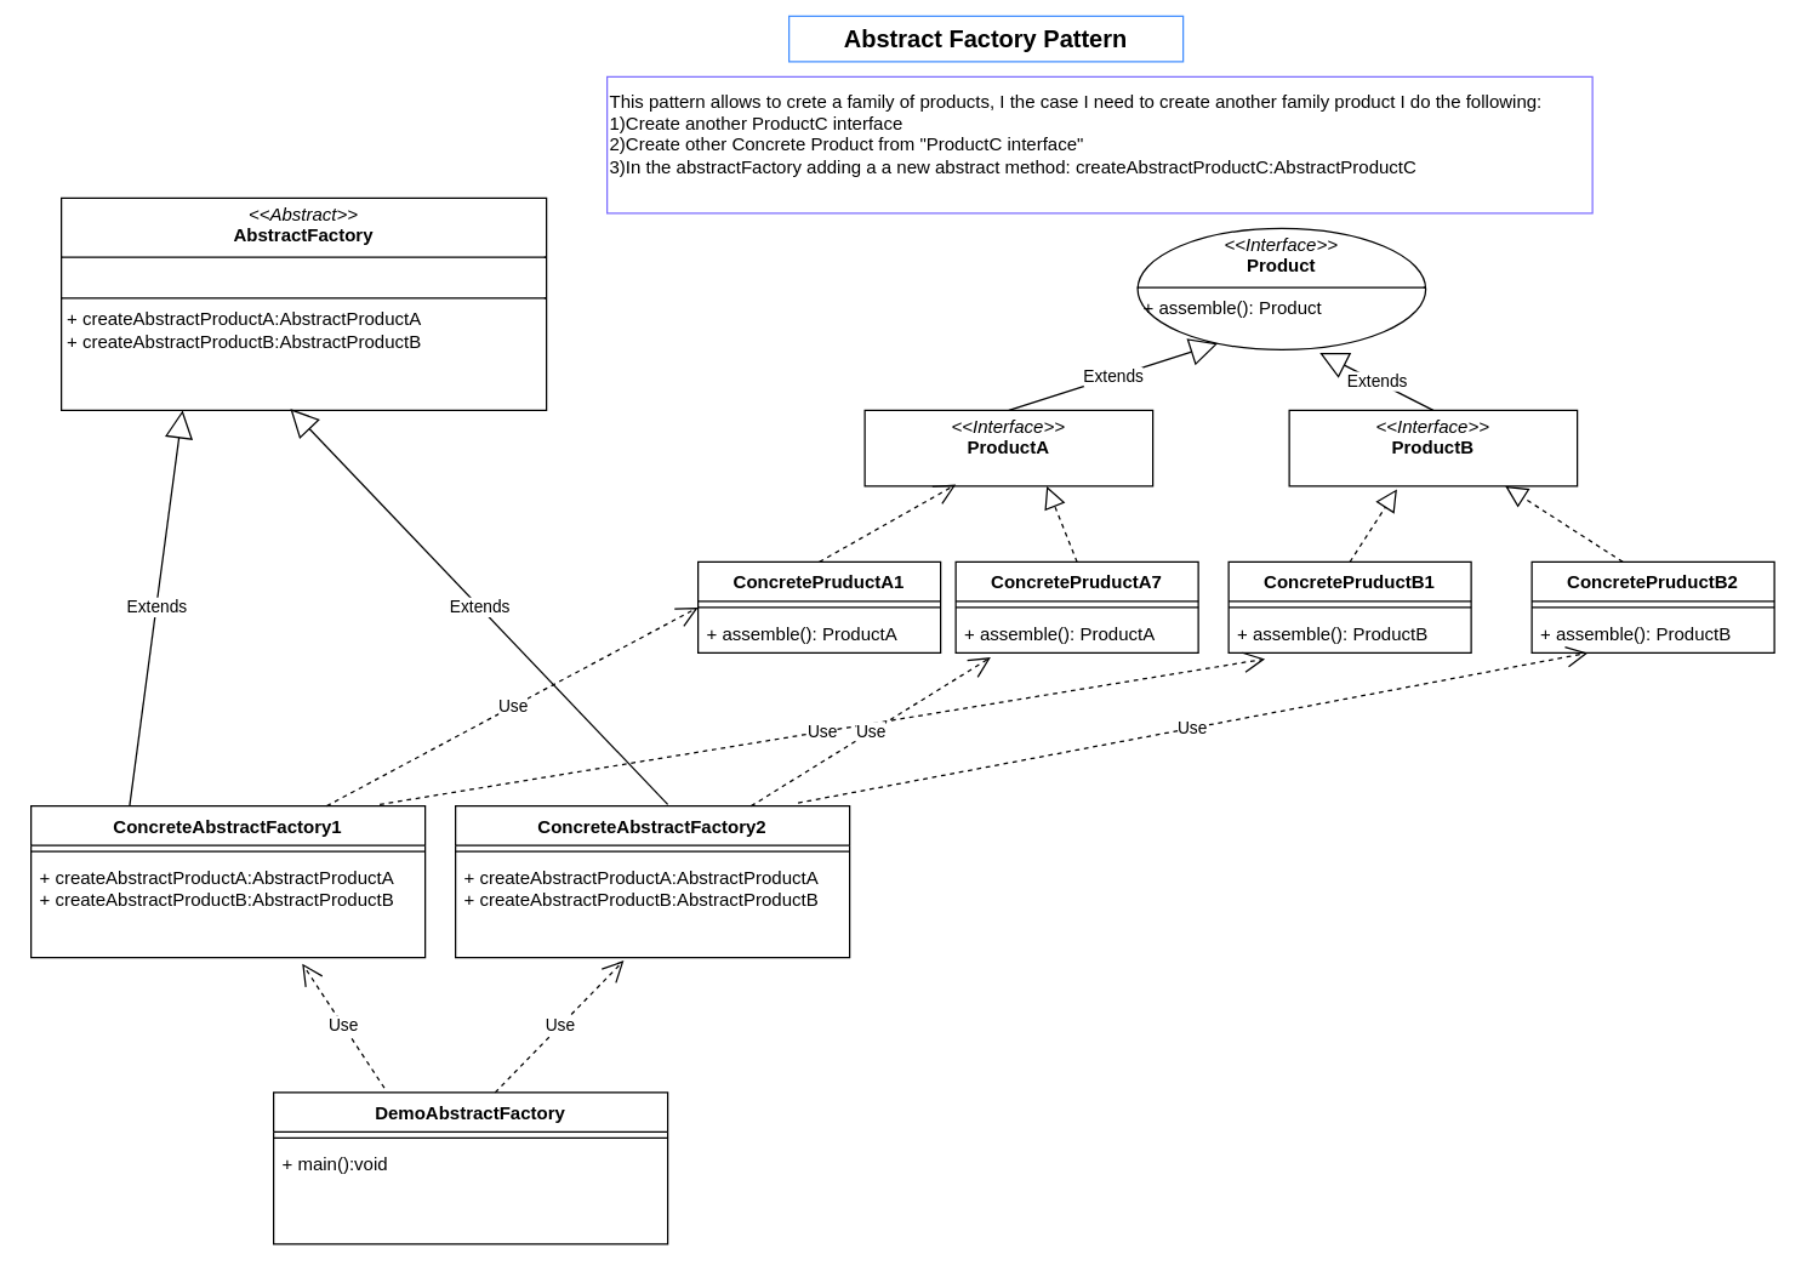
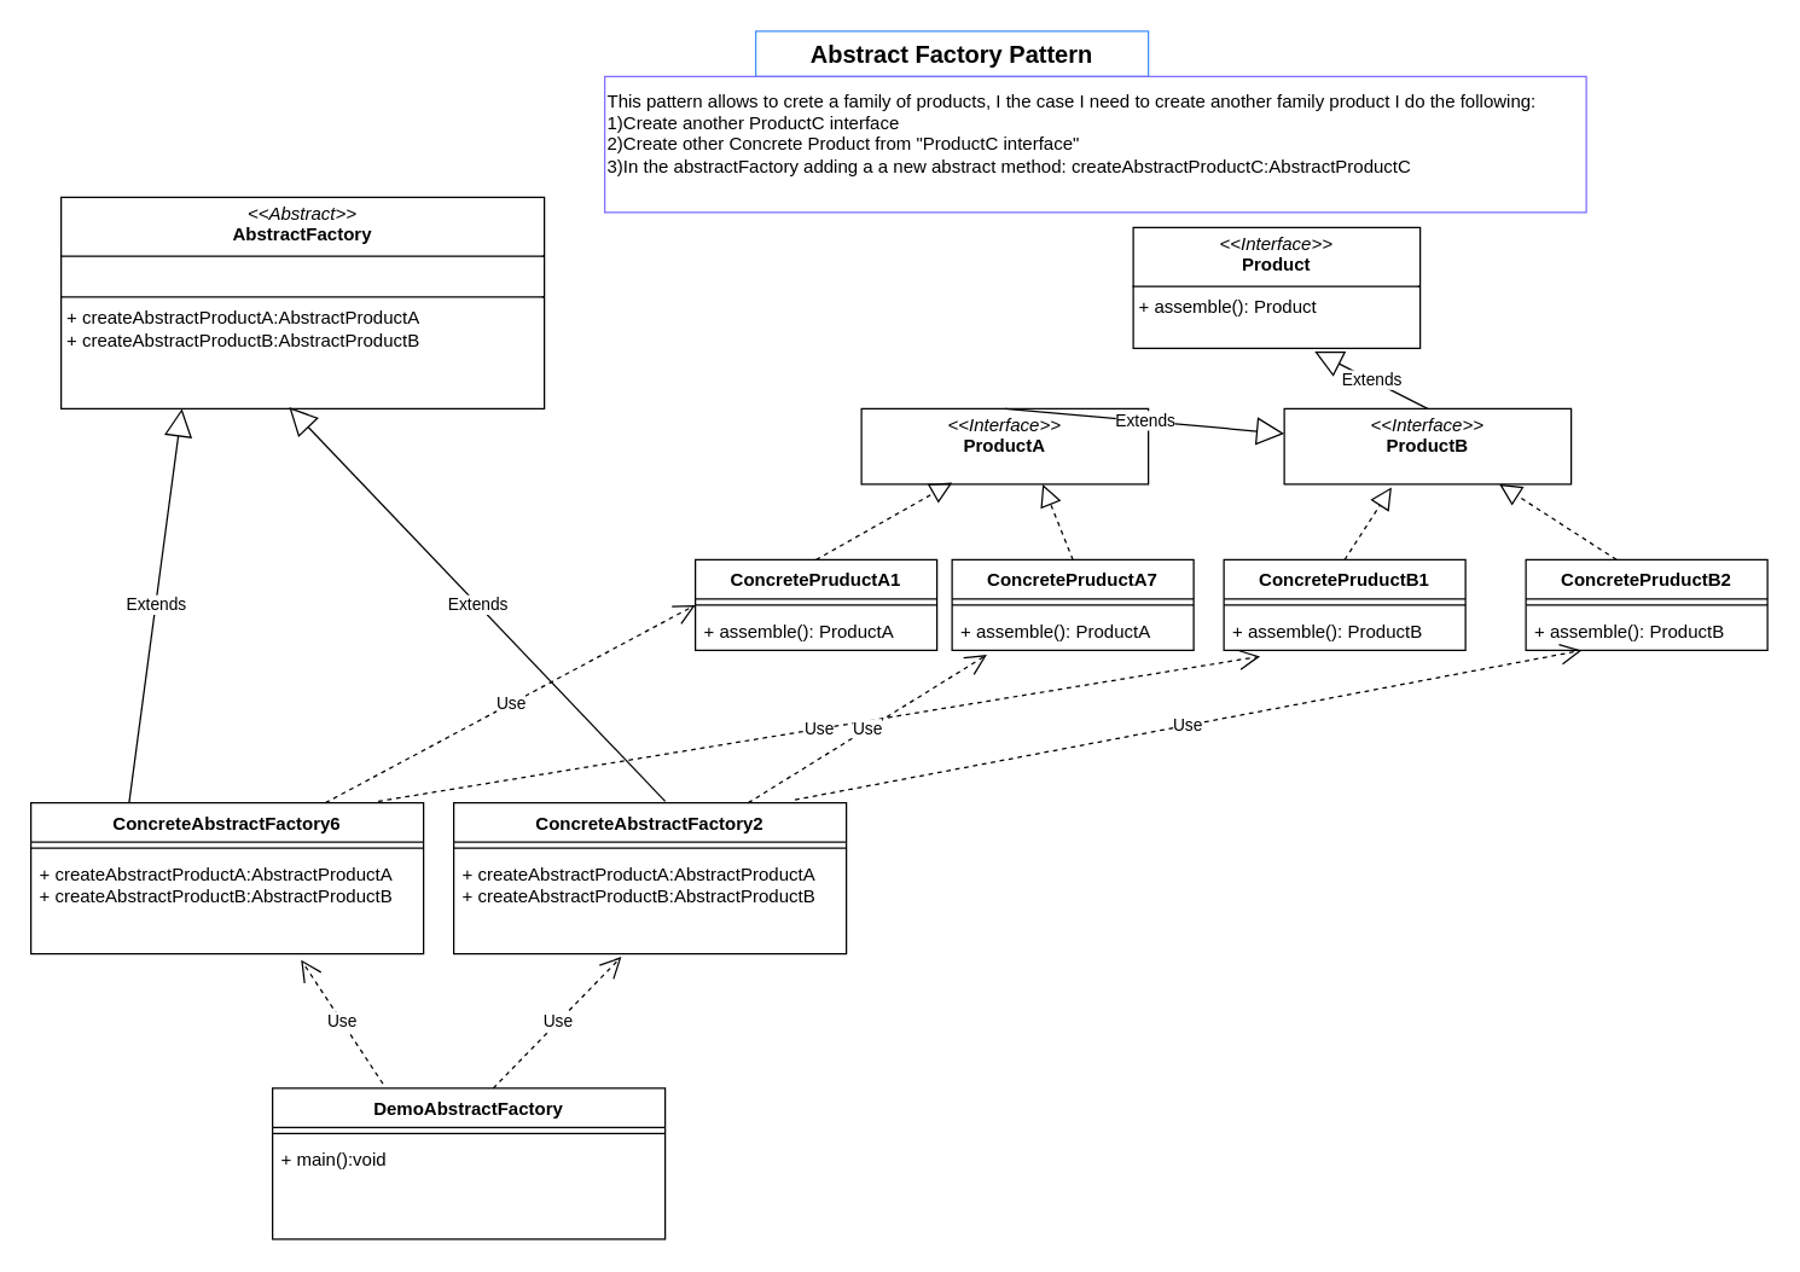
  <mxCell id="0" />
  <mxCell id="1" parent="0" />
- <mxCell id="2" value="Abstract Factory Pattern" style="text;html=1;align=center;verticalAlign=middle;whiteSpace=wrap;rounded=0;fontStyle=1;fontSize=16;fillColor=none;strokeColor=#428EFF;" vertex="1" parent="1"><mxGeometry x="520" y="10" width="260" height="30" as="geometry" /></mxCell>
+ <mxCell id="2" value="Abstract Factory Pattern" style="text;html=1;align=center;verticalAlign=middle;whiteSpace=wrap;rounded=0;fontStyle=1;fontSize=16;fillColor=none;strokeColor=#428EFF;" vertex="1" parent="1"><mxGeometry x="500" y="20" width="260" height="30" as="geometry" /></mxCell>
  <mxCell id="3" value="&lt;p style=&quot;margin:0px;margin-top:4px;text-align:center;&quot;&gt;&lt;i&gt;&amp;lt;&amp;lt;Abstract&amp;gt;&amp;gt;&lt;/i&gt;&lt;br&gt;&lt;b&gt;AbstractFactory&lt;/b&gt;&lt;/p&gt;&lt;hr size=&quot;1&quot; style=&quot;border-style:solid;&quot;&gt;&lt;p style=&quot;margin:0px;margin-left:4px;&quot;&gt;&lt;br&gt;&lt;/p&gt;&lt;hr size=&quot;1&quot; style=&quot;border-style:solid;&quot;&gt;&lt;p style=&quot;margin:0px;margin-left:4px;&quot;&gt;+ createAbstractProductA:AbstractProductA&lt;br&gt;+ createAbstractProductB:AbstractProductB&lt;br&gt;&lt;/p&gt;" style="verticalAlign=top;align=left;overflow=fill;html=1;whiteSpace=wrap;" vertex="1" parent="1"><mxGeometry x="40" y="130" width="320" height="140" as="geometry" /></mxCell>
- <mxCell id="4" value="&lt;p style=&quot;margin:0px;margin-top:4px;text-align:center;&quot;&gt;&lt;i&gt;&amp;lt;&amp;lt;Interface&amp;gt;&amp;gt;&lt;/i&gt;&lt;br&gt;&lt;b&gt;Product&lt;/b&gt;&lt;/p&gt;&lt;hr size=&quot;1&quot; style=&quot;border-style:solid;&quot;&gt;&lt;p style=&quot;margin:0px;margin-left:4px;&quot;&gt;&lt;/p&gt;&lt;p style=&quot;margin:0px;margin-left:4px;&quot;&gt;+ assemble(): Product&lt;br&gt;&lt;br&gt;&lt;/p&gt;" style="ellipse;verticalAlign=top;align=left;overflow=fill;html=1;whiteSpace=wrap;" vertex="1" parent="1"><mxGeometry x="750" y="150" width="190" height="80" as="geometry" /></mxCell>
+ <mxCell id="4" value="&lt;p style=&quot;margin:0px;margin-top:4px;text-align:center;&quot;&gt;&lt;i&gt;&amp;lt;&amp;lt;Interface&amp;gt;&amp;gt;&lt;/i&gt;&lt;br&gt;&lt;b&gt;Product&lt;/b&gt;&lt;/p&gt;&lt;hr size=&quot;1&quot; style=&quot;border-style:solid;&quot;&gt;&lt;p style=&quot;margin:0px;margin-left:4px;&quot;&gt;&lt;/p&gt;&lt;p style=&quot;margin:0px;margin-left:4px;&quot;&gt;+ assemble(): Product&lt;br&gt;&lt;br&gt;&lt;/p&gt;" style="verticalAlign=top;align=left;overflow=fill;html=1;whiteSpace=wrap;" vertex="1" parent="1"><mxGeometry x="750" y="150" width="190" height="80" as="geometry" /></mxCell>
  <mxCell id="5" value="&lt;p style=&quot;margin:0px;margin-top:4px;text-align:center;&quot;&gt;&lt;i&gt;&amp;lt;&amp;lt;Interface&amp;gt;&amp;gt;&lt;/i&gt;&lt;br&gt;&lt;b&gt;ProductA&lt;/b&gt;&lt;/p&gt;" style="verticalAlign=top;align=left;overflow=fill;html=1;whiteSpace=wrap;" vertex="1" parent="1"><mxGeometry x="570" y="270" width="190" height="50" as="geometry" /></mxCell>
  <mxCell id="6" value="&lt;p style=&quot;margin:0px;margin-top:4px;text-align:center;&quot;&gt;&lt;i&gt;&amp;lt;&amp;lt;Interface&amp;gt;&amp;gt;&lt;/i&gt;&lt;br&gt;&lt;b&gt;ProductB&lt;/b&gt;&lt;/p&gt;" style="verticalAlign=top;align=left;overflow=fill;html=1;whiteSpace=wrap;" vertex="1" parent="1"><mxGeometry x="850" y="270" width="190" height="50" as="geometry" /></mxCell>
- <mxCell id="7" value="Extends" style="endArrow=block;endSize=16;endFill=0;html=1;rounded=0;exitX=0.5;exitY=0;exitDx=0;exitDy=0;entryX=0.25;entryY=1;entryDx=0;entryDy=0;" edge="1" parent="1" source="5" target="4"><mxGeometry width="160" relative="1" as="geometry"><mxPoint x="470" y="340" as="sourcePoint" /><mxPoint x="630" y="340" as="targetPoint" /></mxGeometry></mxCell>
+ <mxCell id="7" value="Extends" style="endArrow=block;endSize=16;endFill=0;html=1;rounded=0;exitX=0.5;exitY=0;exitDx=0;exitDy=0;" edge="1" parent="1" source="5" target="6"><mxGeometry width="160" relative="1" as="geometry"><mxPoint x="470" y="340" as="sourcePoint" /><mxPoint x="630" y="340" as="targetPoint" /></mxGeometry></mxCell>
  <mxCell id="8" value="Extends" style="endArrow=block;endSize=16;endFill=0;html=1;rounded=0;exitX=0.5;exitY=0;exitDx=0;exitDy=0;entryX=0.632;entryY=1.025;entryDx=0;entryDy=0;entryPerimeter=0;" edge="1" parent="1" source="6" target="4"><mxGeometry width="160" relative="1" as="geometry"><mxPoint x="695" y="280" as="sourcePoint" /><mxPoint x="808" y="240" as="targetPoint" /></mxGeometry></mxCell>
  <mxCell id="9" value="ConcretePruductA1" style="swimlane;fontStyle=1;align=center;verticalAlign=top;childLayout=stackLayout;horizontal=1;startSize=26;horizontalStack=0;resizeParent=1;resizeParentMax=0;resizeLast=0;collapsible=1;marginBottom=0;whiteSpace=wrap;html=1;" vertex="1" parent="1"><mxGeometry x="460" y="370" width="160" height="60" as="geometry" /></mxCell>
  <mxCell id="10" value="" style="line;strokeWidth=1;fillColor=none;align=left;verticalAlign=middle;spacingTop=-1;spacingLeft=3;spacingRight=3;rotatable=0;labelPosition=right;points=[];portConstraint=eastwest;strokeColor=inherit;" vertex="1" parent="9"><mxGeometry y="26" width="160" height="8" as="geometry" /></mxCell>
  <mxCell id="11" value="+ assemble(): ProductA" style="text;strokeColor=none;fillColor=none;align=left;verticalAlign=top;spacingLeft=4;spacingRight=4;overflow=hidden;rotatable=0;points=[[0,0.5],[1,0.5]];portConstraint=eastwest;whiteSpace=wrap;html=1;" vertex="1" parent="9"><mxGeometry y="34" width="160" height="26" as="geometry" /></mxCell>
  <mxCell id="12" value="ConcretePruductA7" style="swimlane;fontStyle=1;align=center;verticalAlign=top;childLayout=stackLayout;horizontal=1;startSize=26;horizontalStack=0;resizeParent=1;resizeParentMax=0;resizeLast=0;collapsible=1;marginBottom=0;whiteSpace=wrap;html=1;" vertex="1" parent="1"><mxGeometry x="630" y="370" width="160" height="60" as="geometry" /></mxCell>
  <mxCell id="13" value="" style="line;strokeWidth=1;fillColor=none;align=left;verticalAlign=middle;spacingTop=-1;spacingLeft=3;spacingRight=3;rotatable=0;labelPosition=right;points=[];portConstraint=eastwest;strokeColor=inherit;" vertex="1" parent="12"><mxGeometry y="26" width="160" height="8" as="geometry" /></mxCell>
  <mxCell id="14" value="+ assemble(): ProductA" style="text;strokeColor=none;fillColor=none;align=left;verticalAlign=top;spacingLeft=4;spacingRight=4;overflow=hidden;rotatable=0;points=[[0,0.5],[1,0.5]];portConstraint=eastwest;whiteSpace=wrap;html=1;" vertex="1" parent="12"><mxGeometry y="34" width="160" height="26" as="geometry" /></mxCell>
- <mxCell id="15" value="" style="endArrow=open;dashed=1;endFill=0;endSize=12;html=1;rounded=0;exitX=0.5;exitY=0;exitDx=0;exitDy=0;entryX=0.316;entryY=0.98;entryDx=0;entryDy=0;entryPerimeter=0;" edge="1" parent="1" source="9" target="5"><mxGeometry width="160" relative="1" as="geometry"><mxPoint x="470" y="330" as="sourcePoint" /><mxPoint x="630" y="330" as="targetPoint" /></mxGeometry></mxCell>
+ <mxCell id="15" value="" style="endArrow=block;dashed=1;endFill=0;endSize=12;html=1;rounded=0;exitX=0.5;exitY=0;exitDx=0;exitDy=0;entryX=0.316;entryY=0.98;entryDx=0;entryDy=0;entryPerimeter=0;" edge="1" parent="1" source="9" target="5"><mxGeometry width="160" relative="1" as="geometry"><mxPoint x="470" y="330" as="sourcePoint" /><mxPoint x="630" y="330" as="targetPoint" /></mxGeometry></mxCell>
  <mxCell id="16" value="" style="endArrow=block;dashed=1;endFill=0;endSize=12;html=1;rounded=0;exitX=0.5;exitY=0;exitDx=0;exitDy=0;entryX=0.316;entryY=0.98;entryDx=0;entryDy=0;entryPerimeter=0;" edge="1" parent="1" source="12"><mxGeometry width="160" relative="1" as="geometry"><mxPoint x="790" y="361" as="sourcePoint" /><mxPoint x="690" y="320" as="targetPoint" /></mxGeometry></mxCell>
  <mxCell id="17" value="ConcretePruductB1" style="swimlane;fontStyle=1;align=center;verticalAlign=top;childLayout=stackLayout;horizontal=1;startSize=26;horizontalStack=0;resizeParent=1;resizeParentMax=0;resizeLast=0;collapsible=1;marginBottom=0;whiteSpace=wrap;html=1;" vertex="1" parent="1"><mxGeometry x="810" y="370" width="160" height="60" as="geometry" /></mxCell>
  <mxCell id="18" value="" style="line;strokeWidth=1;fillColor=none;align=left;verticalAlign=middle;spacingTop=-1;spacingLeft=3;spacingRight=3;rotatable=0;labelPosition=right;points=[];portConstraint=eastwest;strokeColor=inherit;" vertex="1" parent="17"><mxGeometry y="26" width="160" height="8" as="geometry" /></mxCell>
  <mxCell id="19" value="+ assemble(): ProductB" style="text;strokeColor=none;fillColor=none;align=left;verticalAlign=top;spacingLeft=4;spacingRight=4;overflow=hidden;rotatable=0;points=[[0,0.5],[1,0.5]];portConstraint=eastwest;whiteSpace=wrap;html=1;" vertex="1" parent="17"><mxGeometry y="34" width="160" height="26" as="geometry" /></mxCell>
  <mxCell id="20" value="ConcretePruductB2" style="swimlane;fontStyle=1;align=center;verticalAlign=top;childLayout=stackLayout;horizontal=1;startSize=26;horizontalStack=0;resizeParent=1;resizeParentMax=0;resizeLast=0;collapsible=1;marginBottom=0;whiteSpace=wrap;html=1;" vertex="1" parent="1"><mxGeometry x="1010" y="370" width="160" height="60" as="geometry" /></mxCell>
  <mxCell id="21" value="" style="line;strokeWidth=1;fillColor=none;align=left;verticalAlign=middle;spacingTop=-1;spacingLeft=3;spacingRight=3;rotatable=0;labelPosition=right;points=[];portConstraint=eastwest;strokeColor=inherit;" vertex="1" parent="20"><mxGeometry y="26" width="160" height="8" as="geometry" /></mxCell>
  <mxCell id="22" value="+ assemble(): ProductB" style="text;strokeColor=none;fillColor=none;align=left;verticalAlign=top;spacingLeft=4;spacingRight=4;overflow=hidden;rotatable=0;points=[[0,0.5],[1,0.5]];portConstraint=eastwest;whiteSpace=wrap;html=1;" vertex="1" parent="20"><mxGeometry y="34" width="160" height="26" as="geometry" /></mxCell>
  <mxCell id="23" value="" style="endArrow=block;dashed=1;endFill=0;endSize=12;html=1;rounded=0;exitX=0.5;exitY=0;exitDx=0;exitDy=0;entryX=0.374;entryY=1.04;entryDx=0;entryDy=0;entryPerimeter=0;" edge="1" parent="1" source="17" target="6"><mxGeometry width="160" relative="1" as="geometry"><mxPoint x="810" y="330" as="sourcePoint" /><mxPoint x="990" y="319" as="targetPoint" /></mxGeometry></mxCell>
  <mxCell id="24" value="" style="endArrow=block;dashed=1;endFill=0;endSize=12;html=1;rounded=0;exitX=0.5;exitY=0;exitDx=0;exitDy=0;entryX=0.75;entryY=1;entryDx=0;entryDy=0;" edge="1" parent="1" target="6"><mxGeometry width="160" relative="1" as="geometry"><mxPoint x="1070" y="370" as="sourcePoint" /><mxPoint x="1030" y="320" as="targetPoint" /></mxGeometry></mxCell>
- <mxCell id="25" value="ConcreteAbstractFactory1" style="swimlane;fontStyle=1;align=center;verticalAlign=top;childLayout=stackLayout;horizontal=1;startSize=26;horizontalStack=0;resizeParent=1;resizeParentMax=0;resizeLast=0;collapsible=1;marginBottom=0;whiteSpace=wrap;html=1;" vertex="1" parent="1"><mxGeometry x="20" y="531" width="260" height="100" as="geometry" /></mxCell>
+ <mxCell id="25" value="ConcreteAbstractFactory6" style="swimlane;fontStyle=1;align=center;verticalAlign=top;childLayout=stackLayout;horizontal=1;startSize=26;horizontalStack=0;resizeParent=1;resizeParentMax=0;resizeLast=0;collapsible=1;marginBottom=0;whiteSpace=wrap;html=1;" vertex="1" parent="1"><mxGeometry x="20" y="531" width="260" height="100" as="geometry" /></mxCell>
  <mxCell id="26" value="" style="line;strokeWidth=1;fillColor=none;align=left;verticalAlign=middle;spacingTop=-1;spacingLeft=3;spacingRight=3;rotatable=0;labelPosition=right;points=[];portConstraint=eastwest;strokeColor=inherit;" vertex="1" parent="25"><mxGeometry y="26" width="260" height="8" as="geometry" /></mxCell>
  <mxCell id="27" value="+ createAbstractProductA:AbstractProductA&lt;br&gt;+ createAbstractProductB:AbstractProductB" style="text;strokeColor=none;fillColor=none;align=left;verticalAlign=top;spacingLeft=4;spacingRight=4;overflow=hidden;rotatable=0;points=[[0,0.5],[1,0.5]];portConstraint=eastwest;whiteSpace=wrap;html=1;" vertex="1" parent="25"><mxGeometry y="34" width="260" height="66" as="geometry" /></mxCell>
  <mxCell id="28" value="Extends" style="endArrow=block;endSize=16;endFill=0;html=1;rounded=0;exitX=0.25;exitY=0;exitDx=0;exitDy=0;entryX=0.25;entryY=1;entryDx=0;entryDy=0;" edge="1" parent="1" source="25" target="3"><mxGeometry width="160" relative="1" as="geometry"><mxPoint x="90" y="526" as="sourcePoint" /><mxPoint x="128" y="290" as="targetPoint" /></mxGeometry></mxCell>
  <mxCell id="29" value="ConcreteAbstractFactory2" style="swimlane;fontStyle=1;align=center;verticalAlign=top;childLayout=stackLayout;horizontal=1;startSize=26;horizontalStack=0;resizeParent=1;resizeParentMax=0;resizeLast=0;collapsible=1;marginBottom=0;whiteSpace=wrap;html=1;" vertex="1" parent="1"><mxGeometry x="300" y="531" width="260" height="100" as="geometry" /></mxCell>
  <mxCell id="30" value="" style="line;strokeWidth=1;fillColor=none;align=left;verticalAlign=middle;spacingTop=-1;spacingLeft=3;spacingRight=3;rotatable=0;labelPosition=right;points=[];portConstraint=eastwest;strokeColor=inherit;" vertex="1" parent="29"><mxGeometry y="26" width="260" height="8" as="geometry" /></mxCell>
  <mxCell id="31" value="+ createAbstractProductA:AbstractProductA&lt;br&gt;+ createAbstractProductB:AbstractProductB" style="text;strokeColor=none;fillColor=none;align=left;verticalAlign=top;spacingLeft=4;spacingRight=4;overflow=hidden;rotatable=0;points=[[0,0.5],[1,0.5]];portConstraint=eastwest;whiteSpace=wrap;html=1;" vertex="1" parent="29"><mxGeometry y="34" width="260" height="66" as="geometry" /></mxCell>
  <mxCell id="32" value="Extends" style="endArrow=block;endSize=16;endFill=0;html=1;rounded=0;entryX=0.472;entryY=0.993;entryDx=0;entryDy=0;entryPerimeter=0;" edge="1" parent="1" target="3"><mxGeometry width="160" relative="1" as="geometry"><mxPoint x="440" y="530" as="sourcePoint" /><mxPoint x="138" y="304" as="targetPoint" /></mxGeometry></mxCell>
  <mxCell id="33" value="DemoAbstractFactory" style="swimlane;fontStyle=1;align=center;verticalAlign=top;childLayout=stackLayout;horizontal=1;startSize=26;horizontalStack=0;resizeParent=1;resizeParentMax=0;resizeLast=0;collapsible=1;marginBottom=0;whiteSpace=wrap;html=1;" vertex="1" parent="1"><mxGeometry x="180" y="720" width="260" height="100" as="geometry" /></mxCell>
  <mxCell id="34" value="" style="line;strokeWidth=1;fillColor=none;align=left;verticalAlign=middle;spacingTop=-1;spacingLeft=3;spacingRight=3;rotatable=0;labelPosition=right;points=[];portConstraint=eastwest;strokeColor=inherit;" vertex="1" parent="33"><mxGeometry y="26" width="260" height="8" as="geometry" /></mxCell>
  <mxCell id="35" value="+ main():void&lt;div&gt;&lt;br/&gt;&lt;/div&gt;" style="text;strokeColor=none;fillColor=none;align=left;verticalAlign=top;spacingLeft=4;spacingRight=4;overflow=hidden;rotatable=0;points=[[0,0.5],[1,0.5]];portConstraint=eastwest;whiteSpace=wrap;html=1;" vertex="1" parent="33"><mxGeometry y="34" width="260" height="66" as="geometry" /></mxCell>
  <mxCell id="36" value="Use" style="endArrow=open;endSize=12;dashed=1;html=1;rounded=0;exitX=0.281;exitY=-0.03;exitDx=0;exitDy=0;exitPerimeter=0;entryX=0.688;entryY=1.061;entryDx=0;entryDy=0;entryPerimeter=0;" edge="1" parent="1" source="33" target="27"><mxGeometry width="160" relative="1" as="geometry"><mxPoint x="250" y="690" as="sourcePoint" /><mxPoint x="410" y="690" as="targetPoint" /></mxGeometry></mxCell>
  <mxCell id="37" value="Use" style="endArrow=open;endSize=12;dashed=1;html=1;rounded=0;entryX=0.427;entryY=1.03;entryDx=0;entryDy=0;entryPerimeter=0;exitX=0.562;exitY=0;exitDx=0;exitDy=0;exitPerimeter=0;" edge="1" parent="1" source="33" target="31"><mxGeometry width="160" relative="1" as="geometry"><mxPoint x="330" y="720" as="sourcePoint" /><mxPoint x="283" y="638" as="targetPoint" /></mxGeometry></mxCell>
  <mxCell id="38" value="Use" style="endArrow=open;endSize=12;dashed=1;html=1;rounded=0;entryX=0.15;entryY=1.154;entryDx=0;entryDy=0;entryPerimeter=0;" edge="1" parent="1" target="19"><mxGeometry width="160" relative="1" as="geometry"><mxPoint x="250" y="530" as="sourcePoint" /><mxPoint x="810" y="560" as="targetPoint" /></mxGeometry></mxCell>
  <mxCell id="39" value="Use" style="endArrow=open;endSize=12;dashed=1;html=1;rounded=0;exitX=0.75;exitY=0;exitDx=0;exitDy=0;entryX=0;entryY=0.5;entryDx=0;entryDy=0;" edge="1" parent="1" source="25" target="9"><mxGeometry width="160" relative="1" as="geometry"><mxPoint x="824" y="662" as="sourcePoint" /><mxPoint x="770" y="580" as="targetPoint" /></mxGeometry></mxCell>
  <mxCell id="40" value="Use" style="endArrow=open;endSize=12;dashed=1;html=1;rounded=0;exitX=0.75;exitY=0;exitDx=0;exitDy=0;entryX=0.144;entryY=1.115;entryDx=0;entryDy=0;entryPerimeter=0;" edge="1" parent="1" source="29" target="14"><mxGeometry width="160" relative="1" as="geometry"><mxPoint x="225" y="541" as="sourcePoint" /><mxPoint x="470" y="410" as="targetPoint" /></mxGeometry></mxCell>
  <mxCell id="41" value="Use" style="endArrow=open;endSize=12;dashed=1;html=1;rounded=0;entryX=0.231;entryY=1;entryDx=0;entryDy=0;entryPerimeter=0;exitX=0.869;exitY=-0.02;exitDx=0;exitDy=0;exitPerimeter=0;" edge="1" parent="1" source="29" target="22"><mxGeometry width="160" relative="1" as="geometry"><mxPoint x="260" y="540" as="sourcePoint" /><mxPoint x="844" y="444" as="targetPoint" /></mxGeometry></mxCell>
  <mxCell id="42" value="This pattern allows to crete a family of products, I the case I need to create another family product I do the following:&lt;div&gt;1)Create another ProductC interface&lt;br&gt;2)Create other Concrete Product from &quot;&lt;span style=&quot;background-color: initial;&quot;&gt;ProductC interface&lt;/span&gt;&lt;span style=&quot;background-color: initial;&quot;&gt;&quot;&lt;/span&gt;&lt;/div&gt;&lt;div&gt;&lt;span style=&quot;background-color: initial;&quot;&gt;3)In the abstractFactory adding a a new abstract method:&amp;nbsp;&lt;/span&gt;&lt;span style=&quot;background-color: initial;&quot;&gt;createAbstractProductC:AbstractProductC&lt;/span&gt;&lt;/div&gt;&lt;div&gt;&lt;br&gt;&lt;/div&gt;" style="text;html=1;align=left;verticalAlign=middle;whiteSpace=wrap;rounded=0;strokeColor=#7C6EFF;" vertex="1" parent="1"><mxGeometry x="400" y="50" width="650" height="90" as="geometry" /></mxCell>
